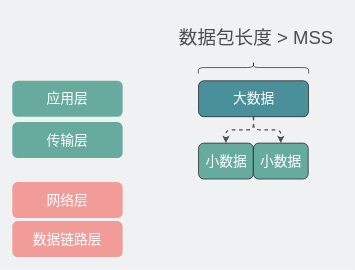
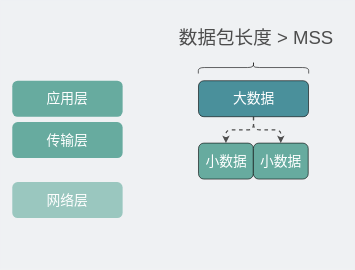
  <mxCell id="0" />
  <mxCell id="1" parent="0" />
  <mxCell id="2" value="&lt;font style=&quot;font-size: 23px;&quot;&gt;应用层&lt;/font&gt;" style="rounded=1;whiteSpace=wrap;html=1;fillColor=#67ab9f;strokeColor=none;fontColor=#FFFFFF;" parent="1" vertex="1"><mxGeometry x="20" y="134" width="184" height="60" as="geometry" /></mxCell>
  <mxCell id="3" value="&lt;font style=&quot;font-size: 23px;&quot;&gt;传输层&lt;/font&gt;" style="rounded=1;whiteSpace=wrap;html=1;fillColor=#67AB9F;strokeColor=none;fontColor=#FFFFFF;" vertex="1" parent="1"><mxGeometry x="20" y="203" width="184" height="60" as="geometry" /></mxCell>
- <mxCell id="4" value="&lt;font style=&quot;font-size: 23px;&quot;&gt;网络层&lt;/font&gt;" style="rounded=1;whiteSpace=wrap;html=1;fillColor=#f19c99;strokeColor=none;fontColor=#FFFFFF;" vertex="1" parent="1"><mxGeometry x="20" y="303" width="184" height="60" as="geometry" /></mxCell>
- <mxCell id="5" value="&lt;font style=&quot;font-size: 23px;&quot;&gt;数据链路层&lt;/font&gt;" style="rounded=1;whiteSpace=wrap;html=1;fillColor=#F19C99;strokeColor=none;fontColor=#FFFFFF;" vertex="1" parent="1"><mxGeometry x="20" y="368" width="184" height="60" as="geometry" /></mxCell>
+ <mxCell id="4" value="&lt;font style=&quot;font-size: 23px;&quot;&gt;网络层&lt;/font&gt;" style="rounded=1;whiteSpace=wrap;html=1;fillColor=#9AC7BF;strokeColor=none;fontColor=#FFFFFF;" vertex="1" parent="1"><mxGeometry x="20" y="303" width="184" height="60" as="geometry" /></mxCell>
  <mxCell id="6" style="edgeStyle=orthogonalEdgeStyle;rounded=1;orthogonalLoop=1;jettySize=auto;html=1;exitX=0.5;exitY=1;exitDx=0;exitDy=0;dashed=1;strokeColor=#4D4D4D;strokeWidth=2;" edge="1" parent="1" source="8" target="10"><mxGeometry relative="1" as="geometry" /></mxCell>
  <mxCell id="7" style="edgeStyle=orthogonalEdgeStyle;rounded=1;orthogonalLoop=1;jettySize=auto;html=1;exitX=0.5;exitY=1;exitDx=0;exitDy=0;entryX=0.5;entryY=0;entryDx=0;entryDy=0;dashed=1;strokeColor=#4D4D4D;strokeWidth=2;" edge="1" parent="1" source="8" target="11"><mxGeometry relative="1" as="geometry" /></mxCell>
  <mxCell id="8" value="&lt;font style=&quot;font-size: 23px;&quot;&gt;大数据&lt;/font&gt;" style="rounded=1;whiteSpace=wrap;html=1;fillColor=#4a909b;strokeColor=default;fontColor=#FFFFFF;" vertex="1" parent="1"><mxGeometry x="330.5" y="134" width="183.5" height="60" as="geometry" /></mxCell>
  <mxCell id="9" value="&lt;font color=&quot;#4d4d4d&quot; style=&quot;font-size: 31px;&quot;&gt;数据包长度 &amp;gt; MSS&lt;/font&gt;" style="text;html=1;strokeColor=none;fillColor=none;align=center;verticalAlign=middle;whiteSpace=wrap;rounded=0;" vertex="1" parent="1"><mxGeometry x="284" y="48" width="286" height="30" as="geometry" /></mxCell>
  <mxCell id="10" value="&lt;font style=&quot;font-size: 23px;&quot;&gt;小数据&lt;/font&gt;" style="rounded=1;whiteSpace=wrap;html=1;fillColor=#67AB9F;strokeColor=default;fontColor=#FFFFFF;" vertex="1" parent="1"><mxGeometry x="330.5" y="238" width="91.5" height="60" as="geometry" /></mxCell>
  <mxCell id="11" value="&lt;font style=&quot;font-size: 23px;&quot;&gt;小数据&lt;/font&gt;" style="rounded=1;whiteSpace=wrap;html=1;fillColor=#67AB9F;strokeColor=default;fontColor=#FFFFFF;" vertex="1" parent="1"><mxGeometry x="422" y="238" width="91.5" height="60" as="geometry" /></mxCell>
  <mxCell id="12" value="" style="shape=curlyBracket;whiteSpace=wrap;html=1;rounded=1;flipH=1;labelPosition=right;verticalLabelPosition=middle;align=left;verticalAlign=middle;rotation=-90;" vertex="1" parent="1"><mxGeometry x="412.25" y="20" width="20" height="184" as="geometry" /></mxCell>
